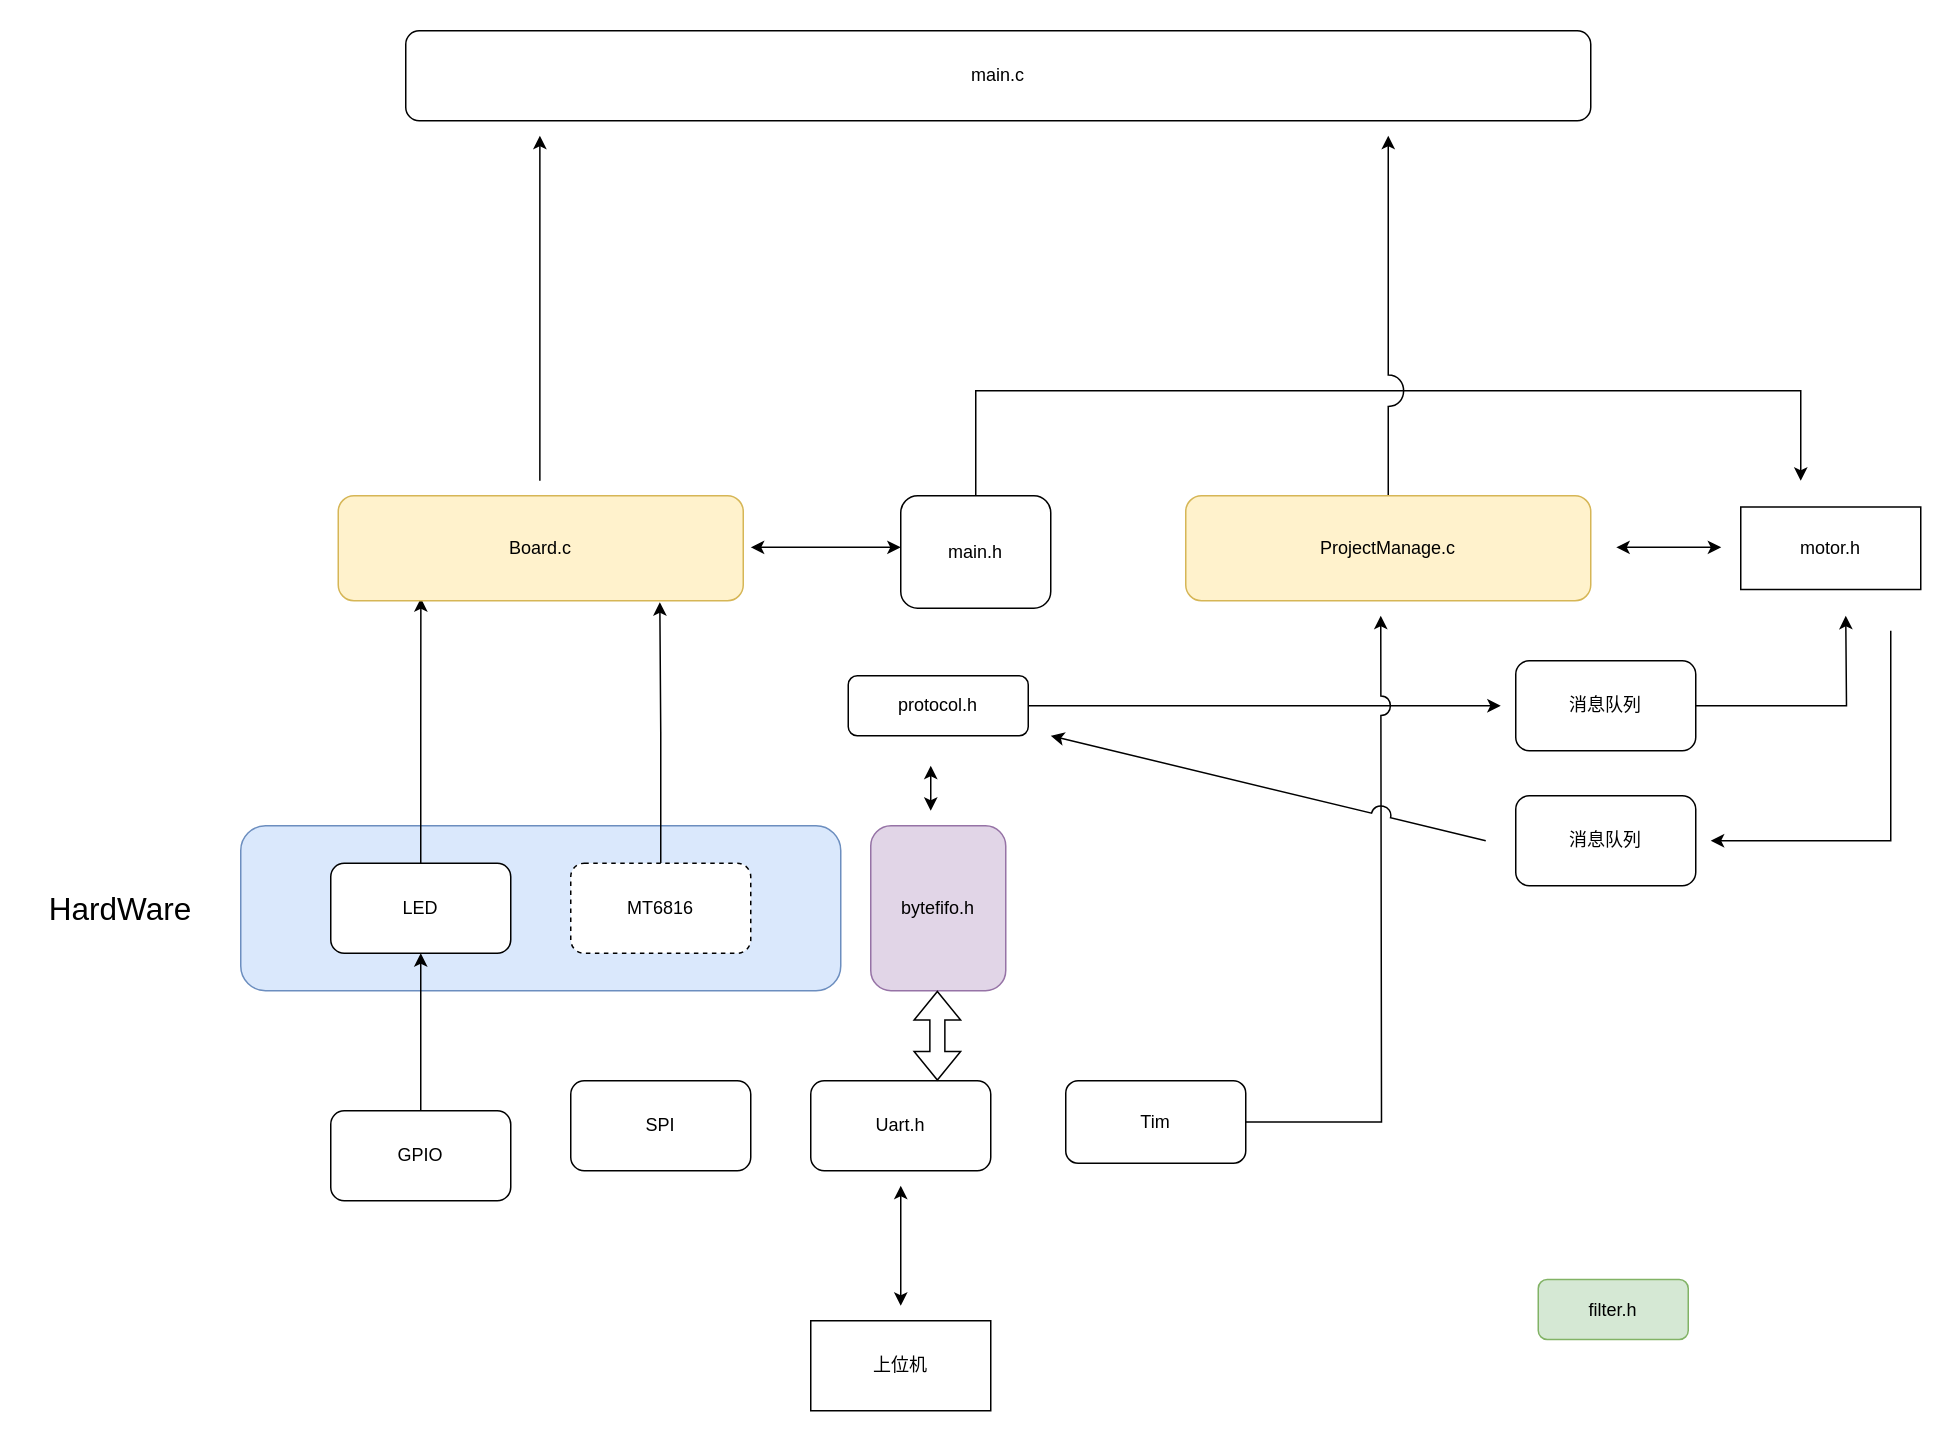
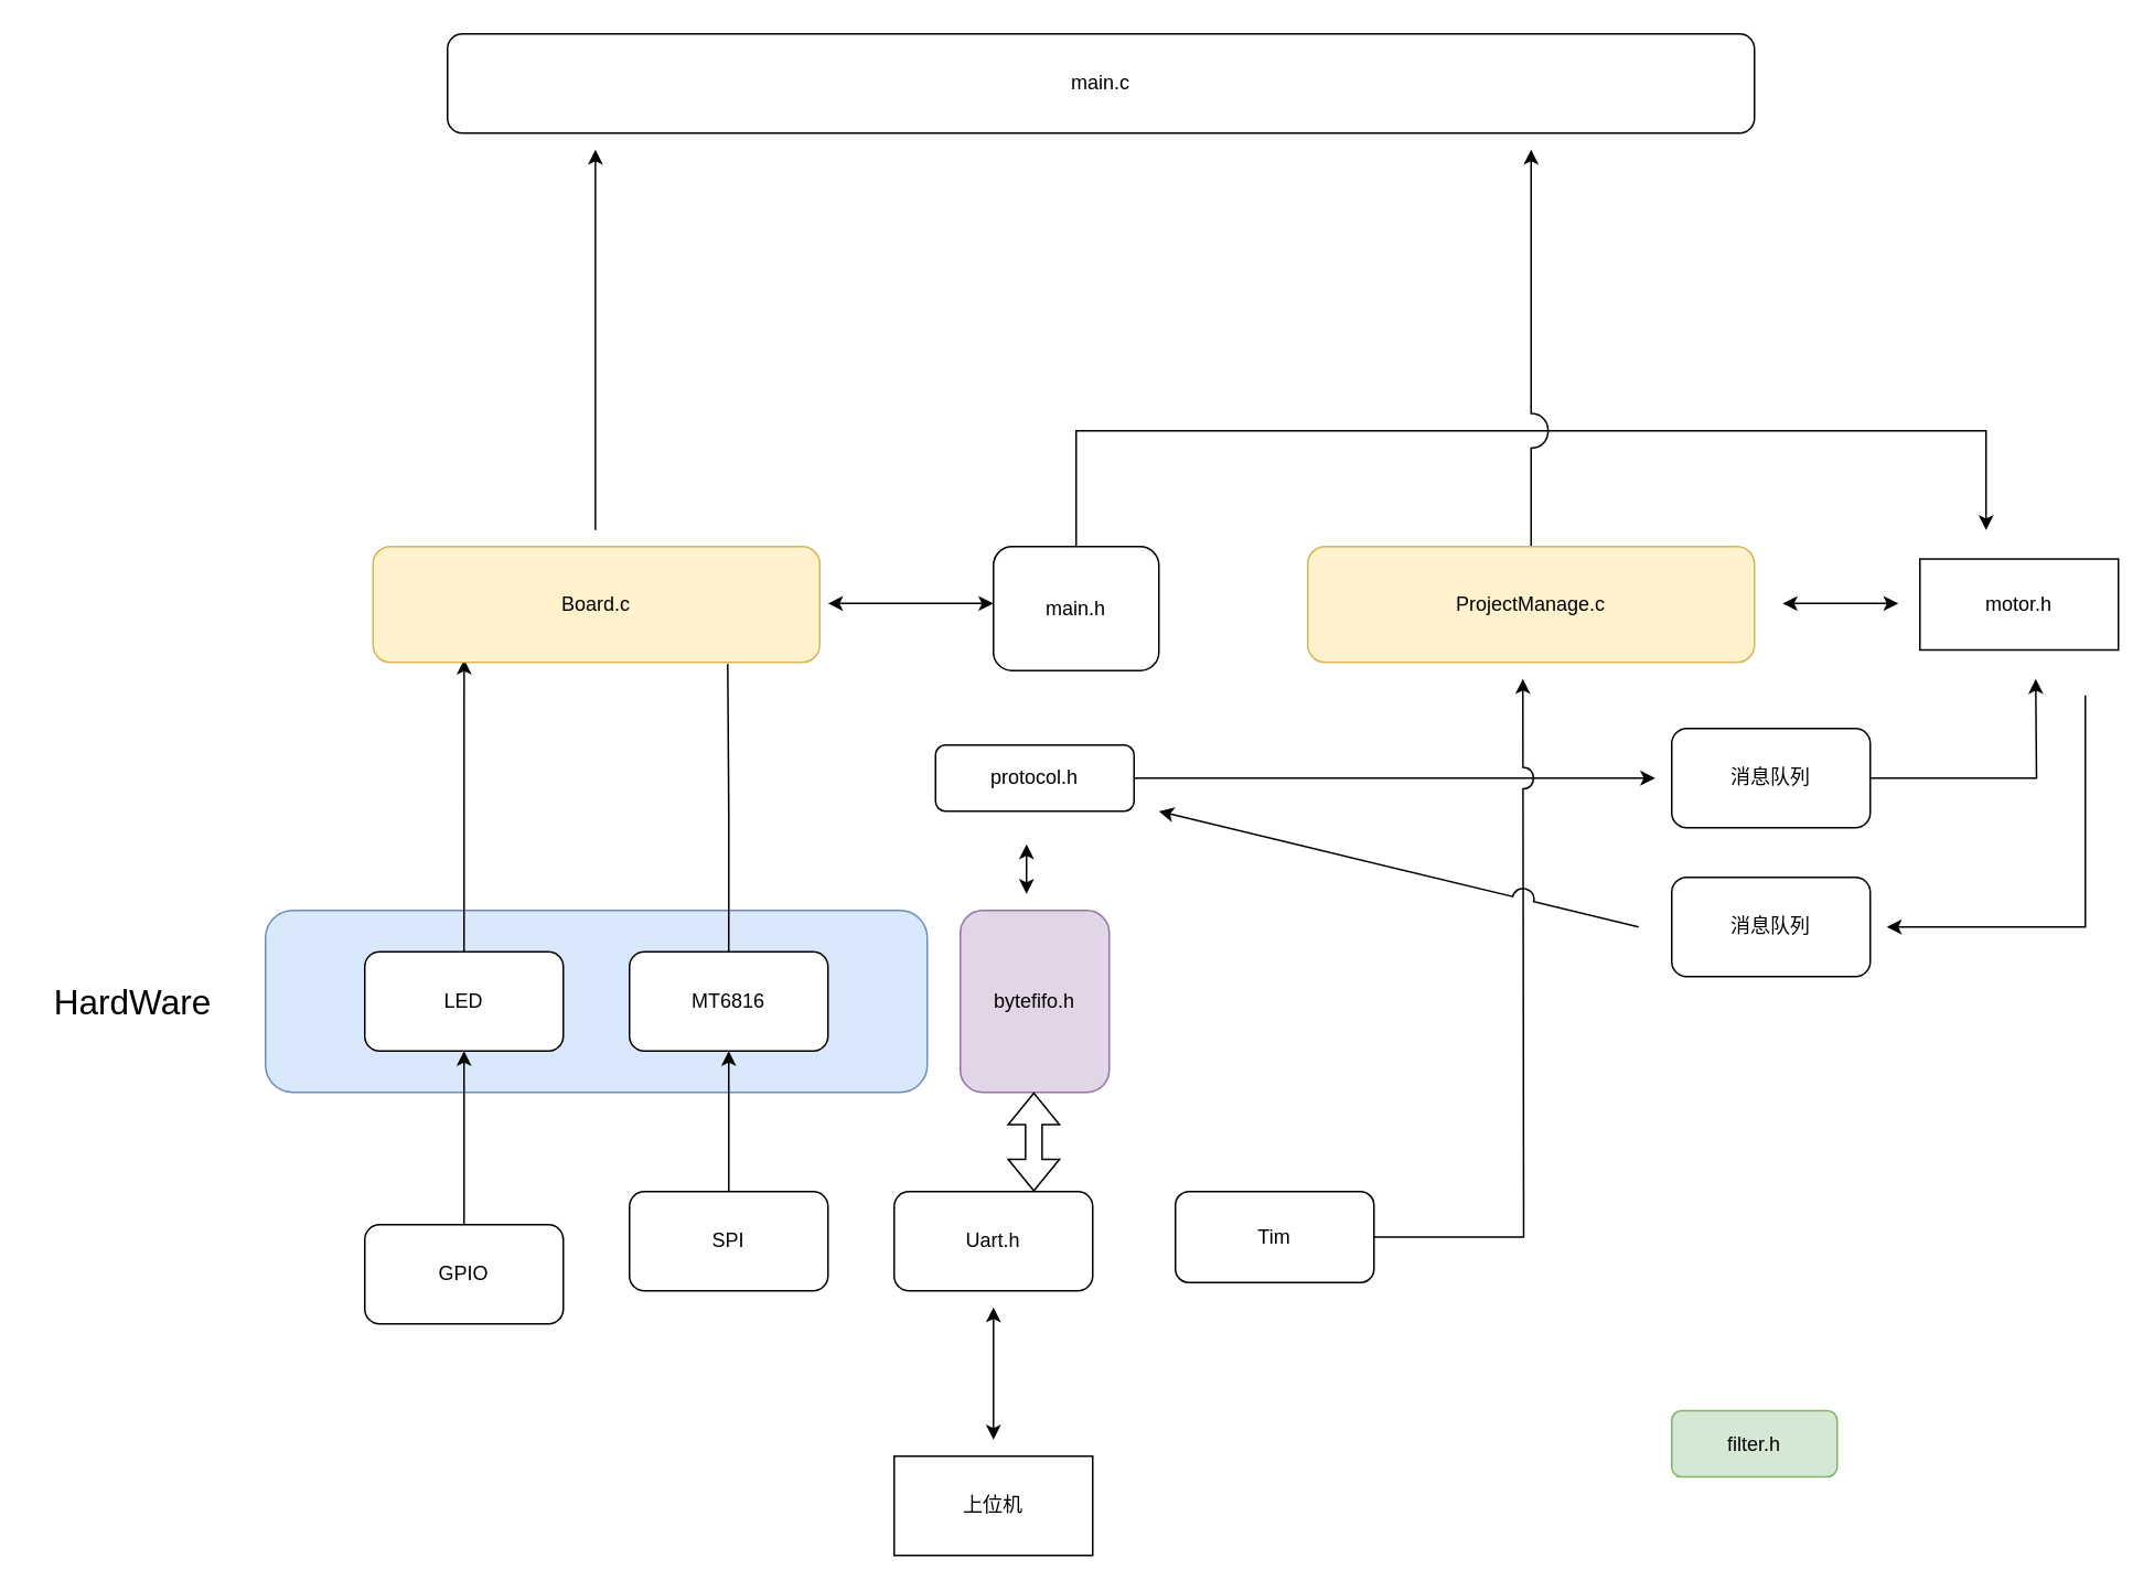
  <mxCell id="0" />
  <mxCell id="1" parent="0" />
  <mxCell id="2" style="edgeStyle=orthogonalEdgeStyle;rounded=0;orthogonalLoop=1;jettySize=auto;html=1;" edge="1" parent="1" source="3"><mxGeometry relative="1" as="geometry"><mxPoint x="1000" y="470" as="targetPoint" /></mxGeometry></mxCell>
  <mxCell id="3" value="protocol.h" style="rounded=1;whiteSpace=wrap;html=1;" vertex="1" parent="1"><mxGeometry x="565" y="450" width="120" height="40" as="geometry" /></mxCell>
  <mxCell id="4" value="GPIO" style="rounded=1;whiteSpace=wrap;html=1;" vertex="1" parent="1"><mxGeometry x="220" y="740" width="120" height="60" as="geometry" /></mxCell>
  <mxCell id="5" value="SPI" style="rounded=1;whiteSpace=wrap;html=1;" vertex="1" parent="1"><mxGeometry x="380" y="720" width="120" height="60" as="geometry" /></mxCell>
  <mxCell id="6" value="" style="rounded=1;whiteSpace=wrap;html=1;fillColor=#dae8fc;strokeColor=#6c8ebf;" vertex="1" parent="1"><mxGeometry x="160" y="550" width="400" height="110" as="geometry" /></mxCell>
  <mxCell id="7" value="" style="edgeStyle=orthogonalEdgeStyle;rounded=0;orthogonalLoop=1;jettySize=auto;html=1;entryX=0.204;entryY=0.976;entryDx=0;entryDy=0;entryPerimeter=0;" edge="1" parent="1" source="8" target="12"><mxGeometry relative="1" as="geometry"><mxPoint x="280" y="440" as="targetPoint" /></mxGeometry></mxCell>
  <mxCell id="8" value="LED&lt;br&gt;" style="rounded=1;whiteSpace=wrap;html=1;" vertex="1" parent="1"><mxGeometry x="220" y="575" width="120" height="60" as="geometry" /></mxCell>
- <mxCell id="9" value="" style="edgeStyle=orthogonalEdgeStyle;rounded=0;orthogonalLoop=1;jettySize=auto;html=1;entryX=0.794;entryY=1.014;entryDx=0;entryDy=0;entryPerimeter=0;" edge="1" parent="1" source="10" target="12"><mxGeometry relative="1" as="geometry"><mxPoint x="440" y="440" as="targetPoint" /></mxGeometry></mxCell>
- <mxCell id="10" value="MT6816" style="rounded=1;whiteSpace=wrap;html=1;dashed=1;" vertex="1" parent="1"><mxGeometry x="380" y="575" width="120" height="60" as="geometry" /></mxCell>
+ <mxCell id="9" value="" style="edgeStyle=orthogonalEdgeStyle;rounded=0;orthogonalLoop=1;jettySize=auto;html=1;entryX=0.794;entryY=1.014;entryDx=0;entryDy=0;entryPerimeter=0;endArrow=none;" edge="1" parent="1" source="10" target="12"><mxGeometry relative="1" as="geometry"><mxPoint x="440" y="440" as="targetPoint" /></mxGeometry></mxCell>
+ <mxCell id="10" value="MT6816" style="rounded=1;whiteSpace=wrap;html=1;" vertex="1" parent="1"><mxGeometry x="380" y="575" width="120" height="60" as="geometry" /></mxCell>
  <mxCell id="11" value="HardWare" style="text;html=1;strokeColor=none;fillColor=none;align=center;verticalAlign=middle;whiteSpace=wrap;rounded=0;fontSize=21;" vertex="1" parent="1"><mxGeometry x="20" y="582.5" width="120" height="45" as="geometry" /></mxCell>
  <mxCell id="12" value="Board.c" style="rounded=1;whiteSpace=wrap;html=1;fillColor=#fff2cc;strokeColor=#d6b656;" vertex="1" parent="1"><mxGeometry x="225" y="330" width="270" height="70" as="geometry" /></mxCell>
  <mxCell id="13" style="edgeStyle=orthogonalEdgeStyle;rounded=0;orthogonalLoop=1;jettySize=auto;html=1;jumpStyle=arc;jumpSize=27;strokeWidth=1;" edge="1" parent="1" source="14"><mxGeometry relative="1" as="geometry"><mxPoint x="1200" y="320" as="targetPoint" /><Array as="points"><mxPoint x="650" y="260" /><mxPoint x="1200" y="260" /></Array></mxGeometry></mxCell>
  <mxCell id="14" value="main.h" style="rounded=1;whiteSpace=wrap;html=1;" vertex="1" parent="1"><mxGeometry x="600" y="330" width="100" height="75" as="geometry" /></mxCell>
- <mxCell id="15" value="filter.h" style="rounded=1;whiteSpace=wrap;html=1;fillColor=#d5e8d4;strokeColor=#82b366;" vertex="1" parent="1"><mxGeometry x="1025" y="852.5" width="100" height="40" as="geometry" /></mxCell>
+ <mxCell id="15" value="filter.h" style="rounded=1;whiteSpace=wrap;html=1;fillColor=#d5e8d4;strokeColor=#82b366;" vertex="1" parent="1"><mxGeometry x="1010" y="852.5" width="100" height="40" as="geometry" /></mxCell>
  <mxCell id="16" value="main.c" style="rounded=1;whiteSpace=wrap;html=1;" vertex="1" parent="1"><mxGeometry x="270" y="20" width="790" height="60" as="geometry" /></mxCell>
  <mxCell id="17" value="" style="endArrow=classic;html=1;rounded=0;" edge="1" parent="1"><mxGeometry width="50" height="50" relative="1" as="geometry"><mxPoint x="359.41" y="320" as="sourcePoint" /><mxPoint x="359.41" y="90" as="targetPoint" /><Array as="points"><mxPoint x="359.41" y="210" /></Array></mxGeometry></mxCell>
  <mxCell id="18" value="motor.h" style="whiteSpace=wrap;html=1;rounded=0;" vertex="1" parent="1"><mxGeometry x="1160" y="337.5" width="120" height="55" as="geometry" /></mxCell>
+ <mxCell id="19" style="edgeStyle=orthogonalEdgeStyle;rounded=0;orthogonalLoop=1;jettySize=auto;html=1;" edge="1" parent="1" source="5" target="10"><mxGeometry relative="1" as="geometry" /></mxCell>
  <mxCell id="20" style="edgeStyle=orthogonalEdgeStyle;rounded=0;orthogonalLoop=1;jettySize=auto;html=1;entryX=0.5;entryY=1;entryDx=0;entryDy=0;" edge="1" parent="1" source="4" target="8"><mxGeometry relative="1" as="geometry" /></mxCell>
  <mxCell id="21" value="Uart.h" style="rounded=1;whiteSpace=wrap;html=1;" vertex="1" parent="1"><mxGeometry x="540" y="720" width="120" height="60" as="geometry" /></mxCell>
  <mxCell id="22" value="" style="endArrow=classic;startArrow=classic;html=1;rounded=0;" edge="1" parent="1"><mxGeometry width="50" height="50" relative="1" as="geometry"><mxPoint x="500" y="364.41" as="sourcePoint" /><mxPoint x="600" y="364.41" as="targetPoint" /></mxGeometry></mxCell>
  <mxCell id="23" style="edgeStyle=orthogonalEdgeStyle;rounded=0;orthogonalLoop=1;jettySize=auto;html=1;jumpStyle=arc;jumpSize=13;" edge="1" parent="1" source="24"><mxGeometry relative="1" as="geometry"><mxPoint x="920" y="410" as="targetPoint" /></mxGeometry></mxCell>
  <mxCell id="24" value="Tim" style="rounded=1;whiteSpace=wrap;html=1;" vertex="1" parent="1"><mxGeometry x="710" y="720" width="120" height="55" as="geometry" /></mxCell>
  <mxCell id="25" style="edgeStyle=orthogonalEdgeStyle;rounded=0;orthogonalLoop=1;jettySize=auto;html=1;jumpStyle=arc;jumpSize=21;" edge="1" parent="1" source="26"><mxGeometry relative="1" as="geometry"><mxPoint x="925" y="90" as="targetPoint" /></mxGeometry></mxCell>
  <mxCell id="26" value="ProjectManage.c" style="rounded=1;whiteSpace=wrap;html=1;fillColor=#fff2cc;strokeColor=#d6b656;" vertex="1" parent="1"><mxGeometry x="790" y="330" width="270" height="70" as="geometry" /></mxCell>
  <mxCell id="27" value="" style="endArrow=classic;startArrow=classic;html=1;rounded=0;" edge="1" parent="1"><mxGeometry width="50" height="50" relative="1" as="geometry"><mxPoint x="1147" y="364.41" as="sourcePoint" /><mxPoint x="1077" y="364.41" as="targetPoint" /></mxGeometry></mxCell>
  <mxCell id="28" value="上位机" style="rounded=0;whiteSpace=wrap;html=1;" vertex="1" parent="1"><mxGeometry x="540" y="880" width="120" height="60" as="geometry" /></mxCell>
  <mxCell id="29" value="" style="endArrow=classic;startArrow=classic;html=1;rounded=0;" edge="1" parent="1"><mxGeometry width="50" height="50" relative="1" as="geometry"><mxPoint x="600" y="870" as="sourcePoint" /><mxPoint x="600" y="790" as="targetPoint" /></mxGeometry></mxCell>
  <mxCell id="30" value="bytefifo.h" style="rounded=1;whiteSpace=wrap;html=1;fillColor=#e1d5e7;strokeColor=#9673a6;" vertex="1" parent="1"><mxGeometry x="580" y="550" width="90" height="110" as="geometry" /></mxCell>
  <mxCell id="31" value="" style="shape=flexArrow;endArrow=classic;startArrow=classic;html=1;rounded=0;" edge="1" parent="1"><mxGeometry width="100" height="100" relative="1" as="geometry"><mxPoint x="624.41" y="720" as="sourcePoint" /><mxPoint x="624.41" y="660" as="targetPoint" /></mxGeometry></mxCell>
  <mxCell id="32" value="" style="endArrow=classic;html=1;rounded=0;startArrow=classic;startFill=1;" edge="1" parent="1"><mxGeometry width="50" height="50" relative="1" as="geometry"><mxPoint x="620" y="540" as="sourcePoint" /><mxPoint x="620" y="510" as="targetPoint" /></mxGeometry></mxCell>
  <mxCell id="33" style="edgeStyle=orthogonalEdgeStyle;rounded=0;orthogonalLoop=1;jettySize=auto;html=1;" edge="1" parent="1" source="34"><mxGeometry relative="1" as="geometry"><mxPoint x="1230" y="410" as="targetPoint" /></mxGeometry></mxCell>
  <mxCell id="34" value="消息队列" style="rounded=1;whiteSpace=wrap;html=1;" vertex="1" parent="1"><mxGeometry x="1010" y="440" width="120" height="60" as="geometry" /></mxCell>
  <mxCell id="35" value="消息队列" style="rounded=1;whiteSpace=wrap;html=1;" vertex="1" parent="1"><mxGeometry x="1010" y="530" width="120" height="60" as="geometry" /></mxCell>
  <mxCell id="36" value="" style="endArrow=classic;html=1;rounded=0;jumpStyle=arc;jumpSize=13;" edge="1" parent="1"><mxGeometry width="50" height="50" relative="1" as="geometry"><mxPoint x="990" y="560" as="sourcePoint" /><mxPoint x="700" y="490" as="targetPoint" /></mxGeometry></mxCell>
  <mxCell id="37" value="" style="endArrow=classic;html=1;rounded=0;" edge="1" parent="1"><mxGeometry width="50" height="50" relative="1" as="geometry"><mxPoint x="1260" y="420" as="sourcePoint" /><mxPoint x="1140" y="560" as="targetPoint" /><Array as="points"><mxPoint x="1260" y="560" /></Array></mxGeometry></mxCell>
